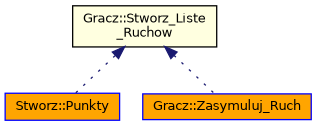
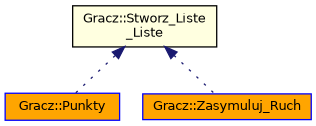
  digraph {
    rankdir=TB
    node [color=blue fillcolor=orange fontname=Helvetica fontsize=10 shape=record style=filled]
    edge [color=midnightblue dir=back fontname=Helvetica fontsize=10 labelfontname=Helvetica labelfontsize=10 style=dotted]
-   n1 [color=black fillcolor=lightyellow fontcolor=black height=0.2 label="Gracz::Stworz_Liste\l_Ruchow" width=0.4]
-   n2 [height=0.2 label="Stworz::Punkty" width=0.4]
+   n1 [color=black fillcolor=lightyellow fontcolor=black height=0.2 label="Gracz::Stworz_Liste\l_Liste" width=0.4]
+   n2 [height=0.2 label="Gracz::Punkty" width=0.4]
    n3 [height=0.2 label="Gracz::Zasymuluj_Ruch" width=0.4]
    n1 -> n2
    n1 -> n3
  }
